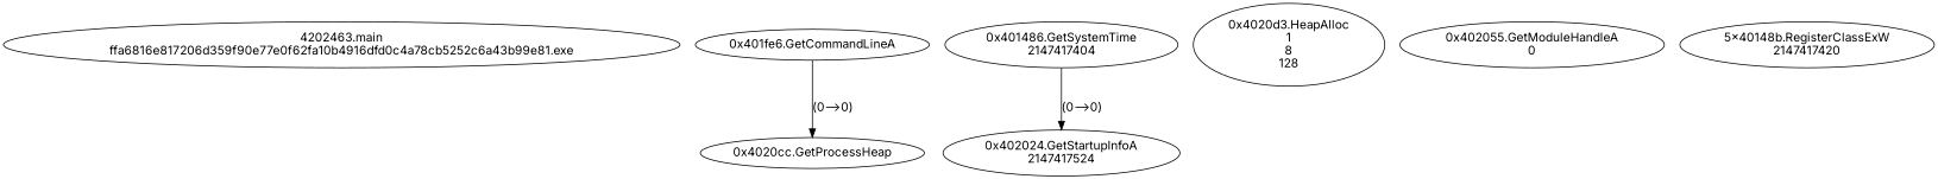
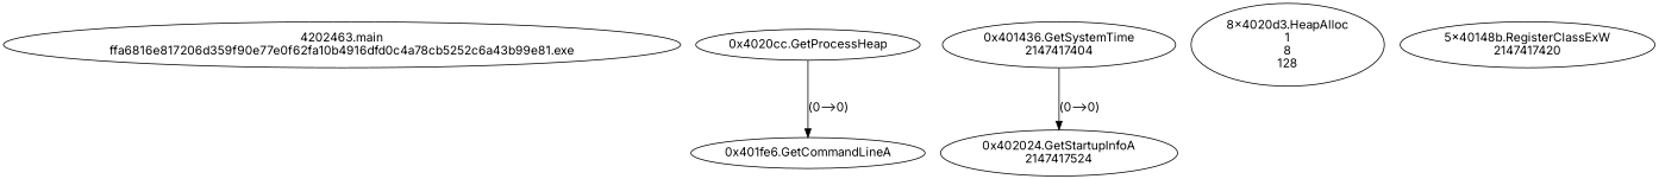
  digraph {
    fontname=Inter
    node [fontname=Inter]
    edge [fontname=Inter]
    n1 [label="4202463.main\nffa6816e817206d359f90e77e0f62fa10b4916dfd0c4a78cb5252c6a43b99e81.exe"]
    n2 [label="0x401fe6.GetCommandLineA\n"]
    n3 [label="0x4020cc.GetProcessHeap\n"]
    n4 [label="0x402024.GetStartupInfoA\n2147417524"]
-   n5 [label="0x401486.GetSystemTime\n2147417404"]
-   n6 [label="0x4020d3.HeapAlloc\n1\n8\n128"]
-   n7 [label="0x402055.GetModuleHandleA\n0"]
+   n5 [label="0x401436.GetSystemTime\n2147417404"]
+   n6 [label="8x4020d3.HeapAlloc\n1\n8\n128"]
    n8 [label="5x40148b.RegisterClassExW\n2147417420"]
-   n2 -> n3 [label="(0-->0)"]
+   n3 -> n2 [label="(0-->0)"]
    n5 -> n4 [label="(0-->0)"]
  }
